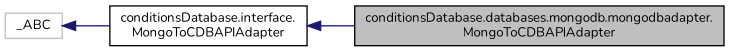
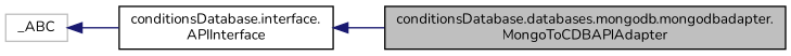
  digraph {
    rankdir=LR
    fontname=Nunito
    node [color=black fillcolor=white fontname=Nunito fontsize=10 shape=record style=filled]
    edge [color=midnightblue dir=back fontname=Nunito fontsize=10 labelfontname=Helvetica labelfontsize=10 style=solid]
    n1 [fillcolor=grey75 fontcolor=black height=0.2 label="conditionsDatabase.databases.mongodb.mongodbadapter.\lMongoToCDBAPIAdapter" width=0.4]
-   n2 [height=0.2 label="conditionsDatabase.interface.\lMongoToCDBAPIAdapter" width=0.4]
+   n2 [height=0.2 label="conditionsDatabase.interface.\lAPIInterface" width=0.4]
    n3 [color=grey75 height=0.2 label=_ABC width=0.4]
    n2 -> n1
    n3 -> n2
  }
